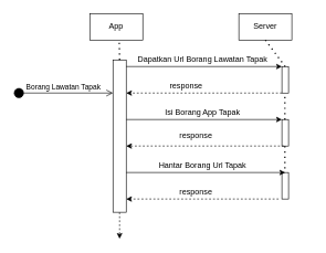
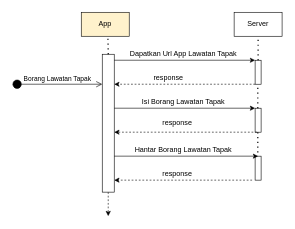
  <mxCell id="0" />
  <mxCell id="1" parent="0" />
- <mxCell id="2" value="Server" style="rounded=0;whiteSpace=wrap;html=1;" vertex="1" parent="1"><mxGeometry x="360" y="20" width="80" height="40" as="geometry" /></mxCell>
- <mxCell id="3" value="App" style="rounded=0;whiteSpace=wrap;html=1;" vertex="1" parent="1"><mxGeometry x="135" y="20" width="80" height="40" as="geometry" /></mxCell>
+ <mxCell id="2" value="Server" style="rounded=0;whiteSpace=wrap;html=1;" vertex="1" parent="1"><mxGeometry x="390" y="20" width="80" height="40" as="geometry" /></mxCell>
+ <mxCell id="3" value="App" style="rounded=0;whiteSpace=wrap;html=1;fillColor=#fff2cc;" vertex="1" parent="1"><mxGeometry x="135" y="20" width="80" height="40" as="geometry" /></mxCell>
  <mxCell id="4" value="Borang Lawatan Tapak" style="html=1;verticalAlign=bottom;startArrow=circle;startFill=1;endArrow=open;startSize=6;endSize=8;" edge="1" parent="1"><mxGeometry width="80" relative="1" as="geometry"><mxPoint x="20" y="140" as="sourcePoint" /><mxPoint x="170" y="140" as="targetPoint" /></mxGeometry></mxCell>
  <mxCell id="5" style="edgeStyle=orthogonalEdgeStyle;rounded=0;orthogonalLoop=1;jettySize=auto;html=1;dashed=1;" edge="1" parent="1" source="6"><mxGeometry relative="1" as="geometry"><mxPoint x="180" y="360" as="targetPoint" /></mxGeometry></mxCell>
  <mxCell id="6" value="" style="rounded=0;whiteSpace=wrap;html=1;" vertex="1" parent="1"><mxGeometry x="170" y="90" width="20" height="230" as="geometry" /></mxCell>
  <mxCell id="7" value="" style="endArrow=classic;html=1;entryX=0;entryY=0;entryDx=0;entryDy=0;" edge="1" parent="1" target="8"><mxGeometry width="50" height="50" relative="1" as="geometry"><mxPoint x="190" y="100" as="sourcePoint" /><mxPoint x="400" y="100" as="targetPoint" /></mxGeometry></mxCell>
  <mxCell id="8" value="" style="rounded=0;whiteSpace=wrap;html=1;" vertex="1" parent="1"><mxGeometry x="425" y="100" width="10" height="40" as="geometry" /></mxCell>
  <mxCell id="9" value="" style="endArrow=classic;html=1;entryX=0;entryY=0;entryDx=0;entryDy=0;" edge="1" parent="1" target="11"><mxGeometry width="50" height="50" relative="1" as="geometry"><mxPoint x="190" y="180" as="sourcePoint" /><mxPoint x="400" y="180" as="targetPoint" /></mxGeometry></mxCell>
  <mxCell id="10" value="" style="endArrow=classic;html=1;dashed=1;exitX=0;exitY=1;exitDx=0;exitDy=0;" edge="1" parent="1" source="8"><mxGeometry width="50" height="50" relative="1" as="geometry"><mxPoint x="320" y="140" as="sourcePoint" /><mxPoint x="190" y="140" as="targetPoint" /></mxGeometry></mxCell>
  <mxCell id="11" value="" style="rounded=0;whiteSpace=wrap;html=1;" vertex="1" parent="1"><mxGeometry x="425" y="180" width="10" height="40" as="geometry" /></mxCell>
  <mxCell id="12" value="" style="rounded=0;whiteSpace=wrap;html=1;" vertex="1" parent="1"><mxGeometry x="425" y="260" width="10" height="40" as="geometry" /></mxCell>
- <mxCell id="13" value="Dapatkan Url Borang Lawatan Tapak" style="text;html=1;align=center;verticalAlign=middle;resizable=0;points=[];autosize=1;" vertex="1" parent="1"><mxGeometry x="200" y="80" width="210" height="20" as="geometry" /></mxCell>
- <mxCell id="14" value="Isi Borang App Tapak" style="text;html=1;align=center;verticalAlign=middle;resizable=0;points=[];autosize=1;" vertex="1" parent="1"><mxGeometry x="230" y="160" width="150" height="20" as="geometry" /></mxCell>
+ <mxCell id="13" value="Dapatkan Url App Lawatan Tapak" style="text;html=1;align=center;verticalAlign=middle;resizable=0;points=[];autosize=1;" vertex="1" parent="1"><mxGeometry x="200" y="80" width="210" height="20" as="geometry" /></mxCell>
+ <mxCell id="14" value="Isi Borang Lawatan Tapak" style="text;html=1;align=center;verticalAlign=middle;resizable=0;points=[];autosize=1;" vertex="1" parent="1"><mxGeometry x="230" y="160" width="150" height="20" as="geometry" /></mxCell>
  <mxCell id="15" value="" style="endArrow=classic;html=1;" edge="1" parent="1"><mxGeometry width="50" height="50" relative="1" as="geometry"><mxPoint x="190" y="260" as="sourcePoint" /><mxPoint x="430" y="260" as="targetPoint" /></mxGeometry></mxCell>
- <mxCell id="16" value="Hantar Borang Url Tapak" style="text;html=1;align=center;verticalAlign=middle;resizable=0;points=[];autosize=1;" vertex="1" parent="1"><mxGeometry x="215" y="240" width="180" height="20" as="geometry" /></mxCell>
+ <mxCell id="16" value="Hantar Borang Lawatan Tapak" style="text;html=1;align=center;verticalAlign=middle;resizable=0;points=[];autosize=1;" vertex="1" parent="1"><mxGeometry x="215" y="240" width="180" height="20" as="geometry" /></mxCell>
  <mxCell id="17" value="" style="endArrow=classic;html=1;dashed=1;" edge="1" parent="1"><mxGeometry width="50" height="50" relative="1" as="geometry"><mxPoint x="428" y="220" as="sourcePoint" /><mxPoint x="190" y="220" as="targetPoint" /></mxGeometry></mxCell>
  <mxCell id="18" value="" style="endArrow=classic;html=1;dashed=1;exitX=0;exitY=1;exitDx=0;exitDy=0;" edge="1" parent="1"><mxGeometry width="50" height="50" relative="1" as="geometry"><mxPoint x="420" y="300" as="sourcePoint" /><mxPoint x="190" y="300" as="targetPoint" /></mxGeometry></mxCell>
  <mxCell id="19" value="response" style="text;html=1;align=center;verticalAlign=middle;resizable=0;points=[];autosize=1;" vertex="1" parent="1"><mxGeometry x="245" y="120" width="70" height="20" as="geometry" /></mxCell>
  <mxCell id="20" value="response" style="text;html=1;align=center;verticalAlign=middle;resizable=0;points=[];autosize=1;" vertex="1" parent="1"><mxGeometry x="260" y="280" width="70" height="20" as="geometry" /></mxCell>
  <mxCell id="21" value="response" style="text;html=1;align=center;verticalAlign=middle;resizable=0;points=[];autosize=1;" vertex="1" parent="1"><mxGeometry x="260" y="195" width="70" height="20" as="geometry" /></mxCell>
  <mxCell id="22" value="" style="endArrow=none;dashed=1;html=1;dashPattern=1 3;strokeWidth=2;entryX=0.5;entryY=1;entryDx=0;entryDy=0;exitX=0.5;exitY=0;exitDx=0;exitDy=0;" edge="1" parent="1" source="8" target="2"><mxGeometry width="50" height="50" relative="1" as="geometry"><mxPoint x="450" y="110" as="sourcePoint" /><mxPoint x="430" y="70" as="targetPoint" /></mxGeometry></mxCell>
  <mxCell id="23" value="" style="endArrow=none;dashed=1;html=1;dashPattern=1 3;strokeWidth=2;entryX=0.5;entryY=1;entryDx=0;entryDy=0;exitX=0.5;exitY=0;exitDx=0;exitDy=0;" edge="1" parent="1"><mxGeometry width="50" height="50" relative="1" as="geometry"><mxPoint x="429.5" y="180" as="sourcePoint" /><mxPoint x="429.5" y="140" as="targetPoint" /></mxGeometry></mxCell>
  <mxCell id="24" value="" style="endArrow=none;dashed=1;html=1;dashPattern=1 3;strokeWidth=2;exitX=0.5;exitY=0;exitDx=0;exitDy=0;" edge="1" parent="1"><mxGeometry width="50" height="50" relative="1" as="geometry"><mxPoint x="429.5" y="220" as="sourcePoint" /><mxPoint x="429.5" y="260" as="targetPoint" /></mxGeometry></mxCell>
  <mxCell id="25" value="" style="endArrow=none;dashed=1;html=1;dashPattern=1 3;strokeWidth=2;entryX=0.5;entryY=1;entryDx=0;entryDy=0;" edge="1" parent="1"><mxGeometry width="50" height="50" relative="1" as="geometry"><mxPoint x="180" y="90" as="sourcePoint" /><mxPoint x="179.5" y="60" as="targetPoint" /><Array as="points"><mxPoint x="179.5" y="90" /></Array></mxGeometry></mxCell>
